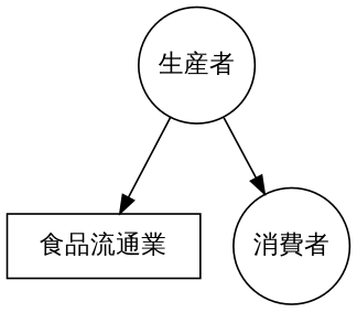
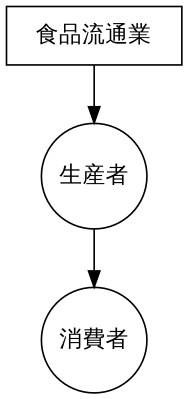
  digraph {
    rankdir=TB
    node [fillcolor=white fixedsize=true fontname=Helvetica shape=circle style=filled]
    edge [fontname=Helvetica]
    "食品流通業" [shape=box width=1.5]
    "消費者" [width=0.9]
    "生産者" [width=0.9]
-   "生産者" -> "食品流通業"
+   "食品流通業" -> "生産者"
    "生産者" -> "消費者"
  }
